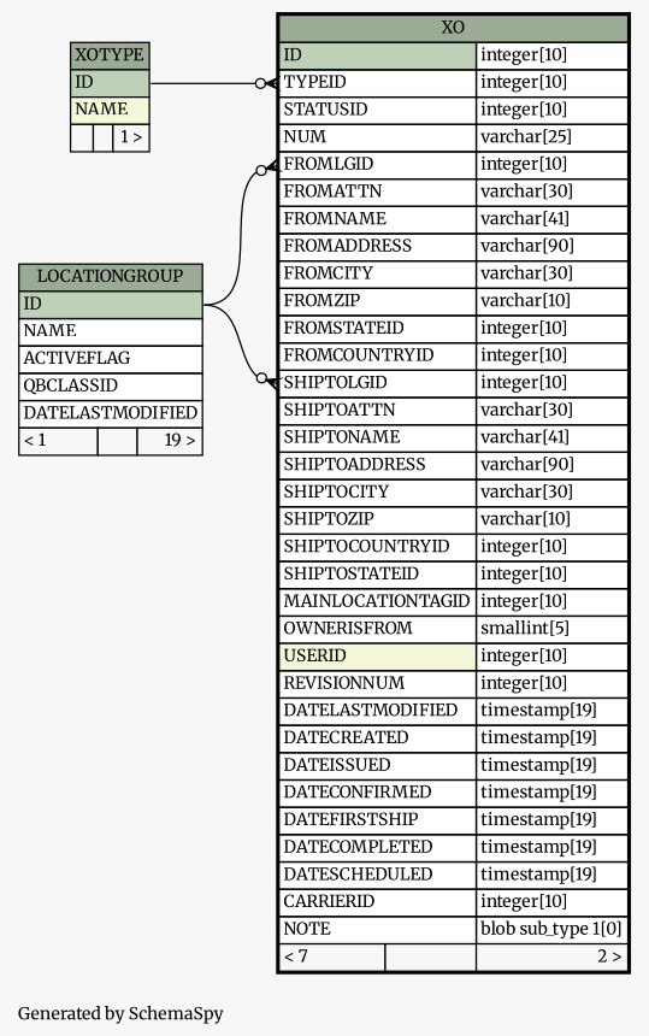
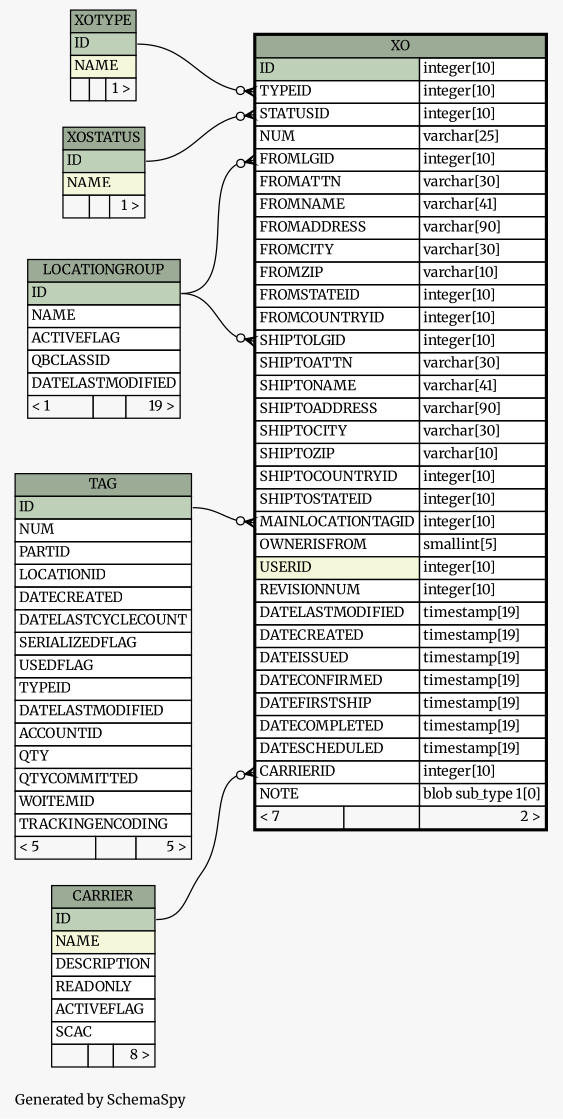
  digraph {
    bgcolor="#f7f7f7"
    fontname=Merriweather
    fontsize=11
    label="\nGenerated by SchemaSpy"
    labeljust=l
    nodesep=0.18
    rankdir=RL
    ranksep=0.46
    node [fontname=Merriweather fontsize=11 shape=plaintext]
    edge [arrowhead=none arrowsize=0.8 arrowtail=crowodot dir=back fontname=Merriweather headport="ID:e"]
    n1 [label=<     <TABLE BORDER="2" CELLBORDER="1" CELLSPACING="0" BGCOLOR="#ffffff">       <TR><TD COLSPAN="3" BGCOLOR="#9bab96" ALIGN="CENTER">XO</TD></TR>       <TR><TD PORT="ID" COLSPAN="2" BGCOLOR="#bed1b8" ALIGN="LEFT">ID</TD><TD PORT="ID.type" ALIGN="LEFT">integer[10]</TD></TR>       <TR><TD PORT="TYPEID" COLSPAN="2" ALIGN="LEFT">TYPEID</TD><TD PORT="TYPEID.type" ALIGN="LEFT">integer[10]</TD></TR>       <TR><TD PORT="STATUSID" COLSPAN="2" ALIGN="LEFT">STATUSID</TD><TD PORT="STATUSID.type" ALIGN="LEFT">integer[10]</TD></TR>       <TR><TD PORT="NUM" COLSPAN="2" ALIGN="LEFT">NUM</TD><TD PORT="NUM.type" ALIGN="LEFT">varchar[25]</TD></TR>       <TR><TD PORT="FROMLGID" COLSPAN="2" ALIGN="LEFT">FROMLGID</TD><TD PORT="FROMLGID.type" ALIGN="LEFT">integer[10]</TD></TR>       <TR><TD PORT="FROMATTN" COLSPAN="2" ALIGN="LEFT">FROMATTN</TD><TD PORT="FROMATTN.type" ALIGN="LEFT">varchar[30]</TD></TR>       <TR><TD PORT="FROMNAME" COLSPAN="2" ALIGN="LEFT">FROMNAME</TD><TD PORT="FROMNAME.type" ALIGN="LEFT">varchar[41]</TD></TR>       <TR><TD PORT="FROMADDRESS" COLSPAN="2" ALIGN="LEFT">FROMADDRESS</TD><TD PORT="FROMADDRESS.type" ALIGN="LEFT">varchar[90]</TD></TR>       <TR><TD PORT="FROMCITY" COLSPAN="2" ALIGN="LEFT">FROMCITY</TD><TD PORT="FROMCITY.type" ALIGN="LEFT">varchar[30]</TD></TR>       <TR><TD PORT="FROMZIP" COLSPAN="2" ALIGN="LEFT">FROMZIP</TD><TD PORT="FROMZIP.type" ALIGN="LEFT">varchar[10]</TD></TR>       <TR><TD PORT="FROMSTATEID" COLSPAN="2" ALIGN="LEFT">FROMSTATEID</TD><TD PORT="FROMSTATEID.type" ALIGN="LEFT">integer[10]</TD></TR>       <TR><TD PORT="FROMCOUNTRYID" COLSPAN="2" ALIGN="LEFT">FROMCOUNTRYID</TD><TD PORT="FROMCOUNTRYID.type" ALIGN="LEFT">integer[10]</TD></TR>       <TR><TD PORT="SHIPTOLGID" COLSPAN="2" ALIGN="LEFT">SHIPTOLGID</TD><TD PORT="SHIPTOLGID.type" ALIGN="LEFT">integer[10]</TD></TR>       <TR><TD PORT="SHIPTOATTN" COLSPAN="2" ALIGN="LEFT">SHIPTOATTN</TD><TD PORT="SHIPTOATTN.type" ALIGN="LEFT">varchar[30]</TD></TR>       <TR><TD PORT="SHIPTONAME" COLSPAN="2" ALIGN="LEFT">SHIPTONAME</TD><TD PORT="SHIPTONAME.type" ALIGN="LEFT">varchar[41]</TD></TR>       <TR><TD PORT="SHIPTOADDRESS" COLSPAN="2" ALIGN="LEFT">SHIPTOADDRESS</TD><TD PORT="SHIPTOADDRESS.type" ALIGN="LEFT">varchar[90]</TD></TR>       <TR><TD PORT="SHIPTOCITY" COLSPAN="2" ALIGN="LEFT">SHIPTOCITY</TD><TD PORT="SHIPTOCITY.type" ALIGN="LEFT">varchar[30]</TD></TR>       <TR><TD PORT="SHIPTOZIP" COLSPAN="2" ALIGN="LEFT">SHIPTOZIP</TD><TD PORT="SHIPTOZIP.type" ALIGN="LEFT">varchar[10]</TD></TR>       <TR><TD PORT="SHIPTOCOUNTRYID" COLSPAN="2" ALIGN="LEFT">SHIPTOCOUNTRYID</TD><TD PORT="SHIPTOCOUNTRYID.type" ALIGN="LEFT">integer[10]</TD></TR>       <TR><TD PORT="SHIPTOSTATEID" COLSPAN="2" ALIGN="LEFT">SHIPTOSTATEID</TD><TD PORT="SHIPTOSTATEID.type" ALIGN="LEFT">integer[10]</TD></TR>       <TR><TD PORT="MAINLOCATIONTAGID" COLSPAN="2" ALIGN="LEFT">MAINLOCATIONTAGID</TD><TD PORT="MAINLOCATIONTAGID.type" ALIGN="LEFT">integer[10]</TD></TR>       <TR><TD PORT="OWNERISFROM" COLSPAN="2" ALIGN="LEFT">OWNERISFROM</TD><TD PORT="OWNERISFROM.type" ALIGN="LEFT">smallint[5]</TD></TR>       <TR><TD PORT="USERID" COLSPAN="2" BGCOLOR="#f4f7da" ALIGN="LEFT">USERID</TD><TD PORT="USERID.type" ALIGN="LEFT">integer[10]</TD></TR>       <TR><TD PORT="REVISIONNUM" COLSPAN="2" ALIGN="LEFT">REVISIONNUM</TD><TD PORT="REVISIONNUM.type" ALIGN="LEFT">integer[10]</TD></TR>       <TR><TD PORT="DATELASTMODIFIED" COLSPAN="2" ALIGN="LEFT">DATELASTMODIFIED</TD><TD PORT="DATELASTMODIFIED.type" ALIGN="LEFT">timestamp[19]</TD></TR>       <TR><TD PORT="DATECREATED" COLSPAN="2" ALIGN="LEFT">DATECREATED</TD><TD PORT="DATECREATED.type" ALIGN="LEFT">timestamp[19]</TD></TR>       <TR><TD PORT="DATEISSUED" COLSPAN="2" ALIGN="LEFT">DATEISSUED</TD><TD PORT="DATEISSUED.type" ALIGN="LEFT">timestamp[19]</TD></TR>       <TR><TD PORT="DATECONFIRMED" COLSPAN="2" ALIGN="LEFT">DATECONFIRMED</TD><TD PORT="DATECONFIRMED.type" ALIGN="LEFT">timestamp[19]</TD></TR>       <TR><TD PORT="DATEFIRSTSHIP" COLSPAN="2" ALIGN="LEFT">DATEFIRSTSHIP</TD><TD PORT="DATEFIRSTSHIP.type" ALIGN="LEFT">timestamp[19]</TD></TR>       <TR><TD PORT="DATECOMPLETED" COLSPAN="2" ALIGN="LEFT">DATECOMPLETED</TD><TD PORT="DATECOMPLETED.type" ALIGN="LEFT">timestamp[19]</TD></TR>       <TR><TD PORT="DATESCHEDULED" COLSPAN="2" ALIGN="LEFT">DATESCHEDULED</TD><TD PORT="DATESCHEDULED.type" ALIGN="LEFT">timestamp[19]</TD></TR>       <TR><TD PORT="CARRIERID" COLSPAN="2" ALIGN="LEFT">CARRIERID</TD><TD PORT="CARRIERID.type" ALIGN="LEFT">integer[10]</TD></TR>       <TR><TD PORT="NOTE" COLSPAN="2" ALIGN="LEFT">NOTE</TD><TD PORT="NOTE.type" ALIGN="LEFT">blob sub_type 1[0]</TD></TR>       <TR><TD ALIGN="LEFT" BGCOLOR="#f7f7f7">&lt; 7</TD><TD ALIGN="RIGHT" BGCOLOR="#f7f7f7">  </TD><TD ALIGN="RIGHT" BGCOLOR="#f7f7f7">2 &gt;</TD></TR>     </TABLE>>]
+   n2 [label=<     <TABLE BORDER="0" CELLBORDER="1" CELLSPACING="0" BGCOLOR="#ffffff">       <TR><TD COLSPAN="3" BGCOLOR="#9bab96" ALIGN="CENTER">CARRIER</TD></TR>       <TR><TD PORT="ID" COLSPAN="3" BGCOLOR="#bed1b8" ALIGN="LEFT">ID</TD></TR>       <TR><TD PORT="NAME" COLSPAN="3" BGCOLOR="#f4f7da" ALIGN="LEFT">NAME</TD></TR>       <TR><TD PORT="DESCRIPTION" COLSPAN="3" ALIGN="LEFT">DESCRIPTION</TD></TR>       <TR><TD PORT="READONLY" COLSPAN="3" ALIGN="LEFT">READONLY</TD></TR>       <TR><TD PORT="ACTIVEFLAG" COLSPAN="3" ALIGN="LEFT">ACTIVEFLAG</TD></TR>       <TR><TD PORT="SCAC" COLSPAN="3" ALIGN="LEFT">SCAC</TD></TR>       <TR><TD ALIGN="LEFT" BGCOLOR="#f7f7f7">  </TD><TD ALIGN="RIGHT" BGCOLOR="#f7f7f7">  </TD><TD ALIGN="RIGHT" BGCOLOR="#f7f7f7">8 &gt;</TD></TR>     </TABLE>>]
    n3 [label=<     <TABLE BORDER="0" CELLBORDER="1" CELLSPACING="0" BGCOLOR="#ffffff">       <TR><TD COLSPAN="3" BGCOLOR="#9bab96" ALIGN="CENTER">LOCATIONGROUP</TD></TR>       <TR><TD PORT="ID" COLSPAN="3" BGCOLOR="#bed1b8" ALIGN="LEFT">ID</TD></TR>       <TR><TD PORT="NAME" COLSPAN="3" ALIGN="LEFT">NAME</TD></TR>       <TR><TD PORT="ACTIVEFLAG" COLSPAN="3" ALIGN="LEFT">ACTIVEFLAG</TD></TR>       <TR><TD PORT="QBCLASSID" COLSPAN="3" ALIGN="LEFT">QBCLASSID</TD></TR>       <TR><TD PORT="DATELASTMODIFIED" COLSPAN="3" ALIGN="LEFT">DATELASTMODIFIED</TD></TR>       <TR><TD ALIGN="LEFT" BGCOLOR="#f7f7f7">&lt; 1</TD><TD ALIGN="RIGHT" BGCOLOR="#f7f7f7">  </TD><TD ALIGN="RIGHT" BGCOLOR="#f7f7f7">19 &gt;</TD></TR>     </TABLE>>]
+   n4 [label=<     <TABLE BORDER="0" CELLBORDER="1" CELLSPACING="0" BGCOLOR="#ffffff">       <TR><TD COLSPAN="3" BGCOLOR="#9bab96" ALIGN="CENTER">TAG</TD></TR>       <TR><TD PORT="ID" COLSPAN="3" BGCOLOR="#bed1b8" ALIGN="LEFT">ID</TD></TR>       <TR><TD PORT="NUM" COLSPAN="3" ALIGN="LEFT">NUM</TD></TR>       <TR><TD PORT="PARTID" COLSPAN="3" ALIGN="LEFT">PARTID</TD></TR>       <TR><TD PORT="LOCATIONID" COLSPAN="3" ALIGN="LEFT">LOCATIONID</TD></TR>       <TR><TD PORT="DATECREATED" COLSPAN="3" ALIGN="LEFT">DATECREATED</TD></TR>       <TR><TD PORT="DATELASTCYCLECOUNT" COLSPAN="3" ALIGN="LEFT">DATELASTCYCLECOUNT</TD></TR>       <TR><TD PORT="SERIALIZEDFLAG" COLSPAN="3" ALIGN="LEFT">SERIALIZEDFLAG</TD></TR>       <TR><TD PORT="USEDFLAG" COLSPAN="3" ALIGN="LEFT">USEDFLAG</TD></TR>       <TR><TD PORT="TYPEID" COLSPAN="3" ALIGN="LEFT">TYPEID</TD></TR>       <TR><TD PORT="DATELASTMODIFIED" COLSPAN="3" ALIGN="LEFT">DATELASTMODIFIED</TD></TR>       <TR><TD PORT="ACCOUNTID" COLSPAN="3" ALIGN="LEFT">ACCOUNTID</TD></TR>       <TR><TD PORT="QTY" COLSPAN="3" ALIGN="LEFT">QTY</TD></TR>       <TR><TD PORT="QTYCOMMITTED" COLSPAN="3" ALIGN="LEFT">QTYCOMMITTED</TD></TR>       <TR><TD PORT="WOITEMID" COLSPAN="3" ALIGN="LEFT">WOITEMID</TD></TR>       <TR><TD PORT="TRACKINGENCODING" COLSPAN="3" ALIGN="LEFT">TRACKINGENCODING</TD></TR>       <TR><TD ALIGN="LEFT" BGCOLOR="#f7f7f7">&lt; 5</TD><TD ALIGN="RIGHT" BGCOLOR="#f7f7f7">  </TD><TD ALIGN="RIGHT" BGCOLOR="#f7f7f7">5 &gt;</TD></TR>     </TABLE>>]
+   n5 [label=<     <TABLE BORDER="0" CELLBORDER="1" CELLSPACING="0" BGCOLOR="#ffffff">       <TR><TD COLSPAN="3" BGCOLOR="#9bab96" ALIGN="CENTER">XOSTATUS</TD></TR>       <TR><TD PORT="ID" COLSPAN="3" BGCOLOR="#bed1b8" ALIGN="LEFT">ID</TD></TR>       <TR><TD PORT="NAME" COLSPAN="3" BGCOLOR="#f4f7da" ALIGN="LEFT">NAME</TD></TR>       <TR><TD ALIGN="LEFT" BGCOLOR="#f7f7f7">  </TD><TD ALIGN="RIGHT" BGCOLOR="#f7f7f7">  </TD><TD ALIGN="RIGHT" BGCOLOR="#f7f7f7">1 &gt;</TD></TR>     </TABLE>>]
    n6 [label=<     <TABLE BORDER="0" CELLBORDER="1" CELLSPACING="0" BGCOLOR="#ffffff">       <TR><TD COLSPAN="3" BGCOLOR="#9bab96" ALIGN="CENTER">XOTYPE</TD></TR>       <TR><TD PORT="ID" COLSPAN="3" BGCOLOR="#bed1b8" ALIGN="LEFT">ID</TD></TR>       <TR><TD PORT="NAME" COLSPAN="3" BGCOLOR="#f4f7da" ALIGN="LEFT">NAME</TD></TR>       <TR><TD ALIGN="LEFT" BGCOLOR="#f7f7f7">  </TD><TD ALIGN="RIGHT" BGCOLOR="#f7f7f7">  </TD><TD ALIGN="RIGHT" BGCOLOR="#f7f7f7">1 &gt;</TD></TR>     </TABLE>>]
+   n1 -> n2 [tailport="CARRIERID:w"]
    n1 -> n3 [tailport="FROMLGID:w"]
    n1 -> n3 [tailport="SHIPTOLGID:w"]
+   n1 -> n4 [tailport="MAINLOCATIONTAGID:w"]
+   n1 -> n5 [tailport="STATUSID:w"]
    n1 -> n6 [tailport="TYPEID:w"]
  }
